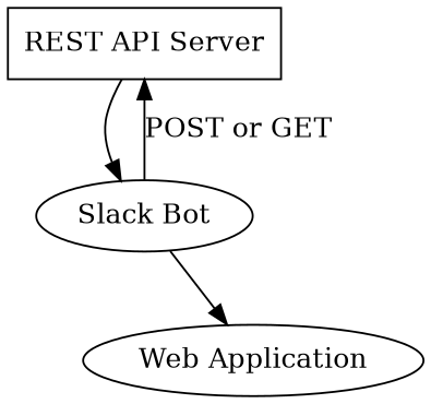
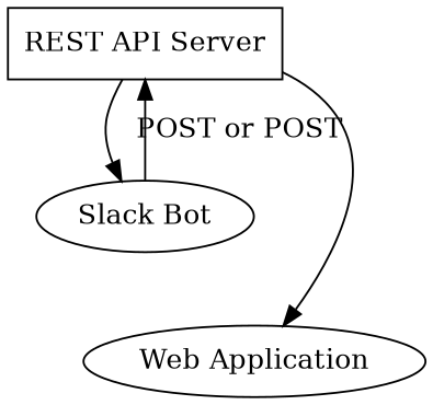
  digraph {
    edge [arrowhead=normal]
    n1 [label="REST API Server" shape=box]
    n2 [label="Slack Bot"]
    n3 [label="Web Application"]
    n1 -> n2
-   n2 -> n3
-   n2 -> n1 [label="POST or GET"]
+   n1 -> n3
+   n2 -> n1 [label="POST or POST"]
  }
